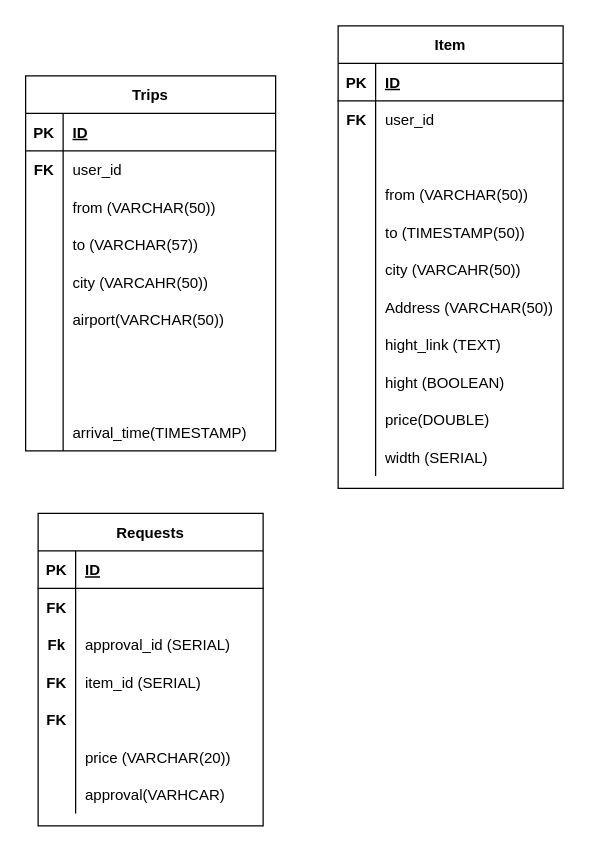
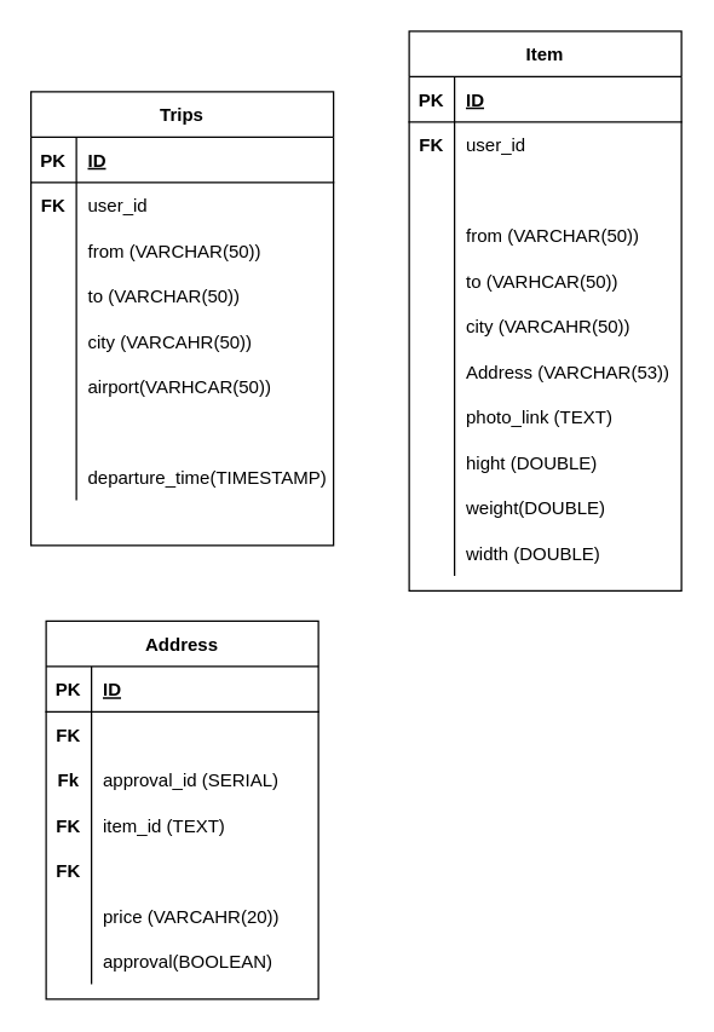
  <mxCell id="0" />
  <mxCell id="1" parent="0" />
  <mxCell id="2" value="Trips" style="shape=table;startSize=30;container=1;collapsible=1;childLayout=tableLayout;fixedRows=1;rowLines=0;fontStyle=1;align=center;resizeLast=1;" vertex="1" parent="1"><mxGeometry x="20" y="60" width="200" height="300" as="geometry" /></mxCell>
  <mxCell id="3" value="" style="shape=partialRectangle;collapsible=0;dropTarget=0;pointerEvents=0;fillColor=none;top=0;left=0;bottom=1;right=0;points=[[0,0.5],[1,0.5]];portConstraint=eastwest;" vertex="1" parent="2"><mxGeometry y="30" width="200" height="30" as="geometry" /></mxCell>
  <mxCell id="4" value="PK" style="shape=partialRectangle;connectable=0;fillColor=none;top=0;left=0;bottom=0;right=0;fontStyle=1;overflow=hidden;" vertex="1" parent="3"><mxGeometry width="30" height="30" as="geometry" /></mxCell>
  <mxCell id="5" value="ID" style="shape=partialRectangle;connectable=0;fillColor=none;top=0;left=0;bottom=0;right=0;align=left;spacingLeft=6;fontStyle=5;overflow=hidden;" vertex="1" parent="3"><mxGeometry x="30" width="170" height="30" as="geometry" /></mxCell>
  <mxCell id="6" value="" style="shape=partialRectangle;collapsible=0;dropTarget=0;pointerEvents=0;fillColor=none;top=0;left=0;bottom=0;right=0;points=[[0,0.5],[1,0.5]];portConstraint=eastwest;" vertex="1" parent="2"><mxGeometry y="60" width="200" height="30" as="geometry" /></mxCell>
  <mxCell id="7" value="FK" style="shape=partialRectangle;connectable=0;fillColor=none;top=0;left=0;bottom=0;right=0;editable=1;overflow=hidden;fontStyle=1" vertex="1" parent="6"><mxGeometry width="30" height="30" as="geometry" /></mxCell>
  <mxCell id="8" value="user_id" style="shape=partialRectangle;connectable=0;fillColor=none;top=0;left=0;bottom=0;right=0;align=left;spacingLeft=6;overflow=hidden;" vertex="1" parent="6"><mxGeometry x="30" width="170" height="30" as="geometry" /></mxCell>
  <mxCell id="9" value="" style="shape=partialRectangle;collapsible=0;dropTarget=0;pointerEvents=0;fillColor=none;top=0;left=0;bottom=0;right=0;points=[[0,0.5],[1,0.5]];portConstraint=eastwest;" vertex="1" parent="2"><mxGeometry y="90" width="200" height="30" as="geometry" /></mxCell>
  <mxCell id="10" value="" style="shape=partialRectangle;connectable=0;fillColor=none;top=0;left=0;bottom=0;right=0;editable=1;overflow=hidden;" vertex="1" parent="9"><mxGeometry width="30" height="30" as="geometry" /></mxCell>
  <mxCell id="11" value="from (VARCHAR(50))" style="shape=partialRectangle;connectable=0;fillColor=none;top=0;left=0;bottom=0;right=0;align=left;spacingLeft=6;overflow=hidden;" vertex="1" parent="9"><mxGeometry x="30" width="170" height="30" as="geometry" /></mxCell>
  <mxCell id="12" value="" style="shape=partialRectangle;collapsible=0;dropTarget=0;pointerEvents=0;fillColor=none;top=0;left=0;bottom=0;right=0;points=[[0,0.5],[1,0.5]];portConstraint=eastwest;" vertex="1" parent="2"><mxGeometry y="120" width="200" height="30" as="geometry" /></mxCell>
  <mxCell id="13" value="" style="shape=partialRectangle;connectable=0;fillColor=none;top=0;left=0;bottom=0;right=0;editable=1;overflow=hidden;" vertex="1" parent="12"><mxGeometry width="30" height="30" as="geometry" /></mxCell>
- <mxCell id="14" value="to (VARCHAR(57))" style="shape=partialRectangle;connectable=0;fillColor=none;top=0;left=0;bottom=0;right=0;align=left;spacingLeft=6;overflow=hidden;" vertex="1" parent="12"><mxGeometry x="30" width="170" height="30" as="geometry" /></mxCell>
+ <mxCell id="14" value="to (VARCHAR(50))" style="shape=partialRectangle;connectable=0;fillColor=none;top=0;left=0;bottom=0;right=0;align=left;spacingLeft=6;overflow=hidden;" vertex="1" parent="12"><mxGeometry x="30" width="170" height="30" as="geometry" /></mxCell>
  <mxCell id="15" value="" style="shape=partialRectangle;collapsible=0;dropTarget=0;pointerEvents=0;fillColor=none;top=0;left=0;bottom=0;right=0;points=[[0,0.5],[1,0.5]];portConstraint=eastwest;" vertex="1" parent="2"><mxGeometry y="150" width="200" height="30" as="geometry" /></mxCell>
  <mxCell id="16" value="" style="shape=partialRectangle;connectable=0;fillColor=none;top=0;left=0;bottom=0;right=0;editable=1;overflow=hidden;" vertex="1" parent="15"><mxGeometry width="30" height="30" as="geometry" /></mxCell>
  <mxCell id="17" value="city (VARCAHR(50))" style="shape=partialRectangle;connectable=0;fillColor=none;top=0;left=0;bottom=0;right=0;align=left;spacingLeft=6;overflow=hidden;" vertex="1" parent="15"><mxGeometry x="30" width="170" height="30" as="geometry" /></mxCell>
  <mxCell id="18" value="" style="shape=partialRectangle;collapsible=0;dropTarget=0;pointerEvents=0;fillColor=none;top=0;left=0;bottom=0;right=0;points=[[0,0.5],[1,0.5]];portConstraint=eastwest;" vertex="1" parent="2"><mxGeometry y="180" width="200" height="30" as="geometry" /></mxCell>
  <mxCell id="19" value="" style="shape=partialRectangle;connectable=0;fillColor=none;top=0;left=0;bottom=0;right=0;editable=1;overflow=hidden;" vertex="1" parent="18"><mxGeometry width="30" height="30" as="geometry" /></mxCell>
- <mxCell id="20" value="airport(VARCHAR(50))" style="shape=partialRectangle;connectable=0;fillColor=none;top=0;left=0;bottom=0;right=0;align=left;spacingLeft=6;overflow=hidden;" vertex="1" parent="18"><mxGeometry x="30" width="170" height="30" as="geometry" /></mxCell>
+ <mxCell id="20" value="airport(VARHCAR(50))" style="shape=partialRectangle;connectable=0;fillColor=none;top=0;left=0;bottom=0;right=0;align=left;spacingLeft=6;overflow=hidden;" vertex="1" parent="18"><mxGeometry x="30" width="170" height="30" as="geometry" /></mxCell>
  <mxCell id="21" value="" style="shape=partialRectangle;collapsible=0;dropTarget=0;pointerEvents=0;fillColor=none;top=0;left=0;bottom=0;right=0;points=[[0,0.5],[1,0.5]];portConstraint=eastwest;" vertex="1" parent="2"><mxGeometry y="210" width="200" height="30" as="geometry" /></mxCell>
  <mxCell id="22" value="" style="shape=partialRectangle;connectable=0;fillColor=none;top=0;left=0;bottom=0;right=0;editable=1;overflow=hidden;" vertex="1" parent="21"><mxGeometry width="30" height="30" as="geometry" /></mxCell>
  <mxCell id="23" value="" style="shape=partialRectangle;collapsible=0;dropTarget=0;pointerEvents=0;fillColor=none;top=0;left=0;bottom=0;right=0;points=[[0,0.5],[1,0.5]];portConstraint=eastwest;" vertex="1" parent="2"><mxGeometry y="240" width="200" height="30" as="geometry" /></mxCell>
  <mxCell id="24" value="" style="shape=partialRectangle;connectable=0;fillColor=none;top=0;left=0;bottom=0;right=0;editable=1;overflow=hidden;" vertex="1" parent="23"><mxGeometry width="30" height="30" as="geometry" /></mxCell>
+ <mxCell id="25" value="departure_time(TIMESTAMP)" style="shape=partialRectangle;connectable=0;fillColor=none;top=0;left=0;bottom=0;right=0;align=left;spacingLeft=6;overflow=hidden;" vertex="1" parent="23"><mxGeometry x="30" width="170" height="30" as="geometry" /></mxCell>
  <mxCell id="26" value="" style="shape=partialRectangle;collapsible=0;dropTarget=0;pointerEvents=0;fillColor=none;top=0;left=0;bottom=0;right=0;points=[[0,0.5],[1,0.5]];portConstraint=eastwest;" vertex="1" parent="2"><mxGeometry y="270" width="200" height="30" as="geometry" /></mxCell>
  <mxCell id="27" value="" style="shape=partialRectangle;connectable=0;fillColor=none;top=0;left=0;bottom=0;right=0;editable=1;overflow=hidden;" vertex="1" parent="26"><mxGeometry width="30" height="30" as="geometry" /></mxCell>
- <mxCell id="28" value="arrival_time(TIMESTAMP)" style="shape=partialRectangle;connectable=0;fillColor=none;top=0;left=0;bottom=0;right=0;align=left;spacingLeft=6;overflow=hidden;" vertex="1" parent="26"><mxGeometry x="30" width="170" height="30" as="geometry" /></mxCell>
  <mxCell id="29" value="Item" style="shape=table;startSize=30;container=1;collapsible=1;childLayout=tableLayout;fixedRows=1;rowLines=0;fontStyle=1;align=center;resizeLast=1;" vertex="1" parent="1"><mxGeometry x="270" y="20" width="180" height="370" as="geometry" /></mxCell>
  <mxCell id="30" value="" style="shape=partialRectangle;collapsible=0;dropTarget=0;pointerEvents=0;fillColor=none;top=0;left=0;bottom=1;right=0;points=[[0,0.5],[1,0.5]];portConstraint=eastwest;" vertex="1" parent="29"><mxGeometry y="30" width="180" height="30" as="geometry" /></mxCell>
  <mxCell id="31" value="PK" style="shape=partialRectangle;connectable=0;fillColor=none;top=0;left=0;bottom=0;right=0;fontStyle=1;overflow=hidden;" vertex="1" parent="30"><mxGeometry width="30" height="30" as="geometry" /></mxCell>
  <mxCell id="32" value="ID" style="shape=partialRectangle;connectable=0;fillColor=none;top=0;left=0;bottom=0;right=0;align=left;spacingLeft=6;fontStyle=5;overflow=hidden;" vertex="1" parent="30"><mxGeometry x="30" width="150" height="30" as="geometry" /></mxCell>
  <mxCell id="33" value="" style="shape=partialRectangle;collapsible=0;dropTarget=0;pointerEvents=0;fillColor=none;top=0;left=0;bottom=0;right=0;points=[[0,0.5],[1,0.5]];portConstraint=eastwest;" vertex="1" parent="29"><mxGeometry y="60" width="180" height="30" as="geometry" /></mxCell>
  <mxCell id="34" value="FK" style="shape=partialRectangle;connectable=0;fillColor=none;top=0;left=0;bottom=0;right=0;editable=1;overflow=hidden;fontStyle=1" vertex="1" parent="33"><mxGeometry width="30" height="30" as="geometry" /></mxCell>
  <mxCell id="35" value="user_id" style="shape=partialRectangle;connectable=0;fillColor=none;top=0;left=0;bottom=0;right=0;align=left;spacingLeft=6;overflow=hidden;" vertex="1" parent="33"><mxGeometry x="30" width="150" height="30" as="geometry" /></mxCell>
  <mxCell id="36" value="" style="shape=partialRectangle;collapsible=0;dropTarget=0;pointerEvents=0;fillColor=none;top=0;left=0;bottom=0;right=0;points=[[0,0.5],[1,0.5]];portConstraint=eastwest;" vertex="1" parent="29"><mxGeometry y="90" width="180" height="30" as="geometry" /></mxCell>
  <mxCell id="37" value="" style="shape=partialRectangle;connectable=0;fillColor=none;top=0;left=0;bottom=0;right=0;editable=1;overflow=hidden;" vertex="1" parent="36"><mxGeometry width="30" height="30" as="geometry" /></mxCell>
  <mxCell id="38" value="" style="shape=partialRectangle;collapsible=0;dropTarget=0;pointerEvents=0;fillColor=none;top=0;left=0;bottom=0;right=0;points=[[0,0.5],[1,0.5]];portConstraint=eastwest;" vertex="1" parent="29"><mxGeometry y="120" width="180" height="30" as="geometry" /></mxCell>
  <mxCell id="39" value="" style="shape=partialRectangle;connectable=0;fillColor=none;top=0;left=0;bottom=0;right=0;editable=1;overflow=hidden;" vertex="1" parent="38"><mxGeometry width="30" height="30" as="geometry" /></mxCell>
  <mxCell id="40" value="from (VARCHAR(50))" style="shape=partialRectangle;connectable=0;fillColor=none;top=0;left=0;bottom=0;right=0;align=left;spacingLeft=6;overflow=hidden;" vertex="1" parent="38"><mxGeometry x="30" width="150" height="30" as="geometry" /></mxCell>
  <mxCell id="41" value="" style="shape=partialRectangle;collapsible=0;dropTarget=0;pointerEvents=0;fillColor=none;top=0;left=0;bottom=0;right=0;points=[[0,0.5],[1,0.5]];portConstraint=eastwest;" vertex="1" parent="29"><mxGeometry y="150" width="180" height="30" as="geometry" /></mxCell>
  <mxCell id="42" value="" style="shape=partialRectangle;connectable=0;fillColor=none;top=0;left=0;bottom=0;right=0;editable=1;overflow=hidden;" vertex="1" parent="41"><mxGeometry width="30" height="30" as="geometry" /></mxCell>
- <mxCell id="43" value="to (TIMESTAMP(50))" style="shape=partialRectangle;connectable=0;fillColor=none;top=0;left=0;bottom=0;right=0;align=left;spacingLeft=6;overflow=hidden;" vertex="1" parent="41"><mxGeometry x="30" width="150" height="30" as="geometry" /></mxCell>
+ <mxCell id="43" value="to (VARHCAR(50))" style="shape=partialRectangle;connectable=0;fillColor=none;top=0;left=0;bottom=0;right=0;align=left;spacingLeft=6;overflow=hidden;" vertex="1" parent="41"><mxGeometry x="30" width="150" height="30" as="geometry" /></mxCell>
  <mxCell id="44" value="" style="shape=partialRectangle;collapsible=0;dropTarget=0;pointerEvents=0;fillColor=none;top=0;left=0;bottom=0;right=0;points=[[0,0.5],[1,0.5]];portConstraint=eastwest;" vertex="1" parent="29"><mxGeometry y="180" width="180" height="30" as="geometry" /></mxCell>
  <mxCell id="45" value="" style="shape=partialRectangle;connectable=0;fillColor=none;top=0;left=0;bottom=0;right=0;editable=1;overflow=hidden;" vertex="1" parent="44"><mxGeometry width="30" height="30" as="geometry" /></mxCell>
  <mxCell id="46" value="city (VARCAHR(50))" style="shape=partialRectangle;connectable=0;fillColor=none;top=0;left=0;bottom=0;right=0;align=left;spacingLeft=6;overflow=hidden;" vertex="1" parent="44"><mxGeometry x="30" width="150" height="30" as="geometry" /></mxCell>
  <mxCell id="47" value="" style="shape=partialRectangle;collapsible=0;dropTarget=0;pointerEvents=0;fillColor=none;top=0;left=0;bottom=0;right=0;points=[[0,0.5],[1,0.5]];portConstraint=eastwest;" vertex="1" parent="29"><mxGeometry y="210" width="180" height="30" as="geometry" /></mxCell>
  <mxCell id="48" value="" style="shape=partialRectangle;connectable=0;fillColor=none;top=0;left=0;bottom=0;right=0;editable=1;overflow=hidden;" vertex="1" parent="47"><mxGeometry width="30" height="30" as="geometry" /></mxCell>
- <mxCell id="49" value="Address (VARCHAR(50))" style="shape=partialRectangle;connectable=0;fillColor=none;top=0;left=0;bottom=0;right=0;align=left;spacingLeft=6;overflow=hidden;" vertex="1" parent="47"><mxGeometry x="30" width="150" height="30" as="geometry" /></mxCell>
+ <mxCell id="49" value="Address (VARCHAR(53))" style="shape=partialRectangle;connectable=0;fillColor=none;top=0;left=0;bottom=0;right=0;align=left;spacingLeft=6;overflow=hidden;" vertex="1" parent="47"><mxGeometry x="30" width="150" height="30" as="geometry" /></mxCell>
  <mxCell id="50" value="" style="shape=partialRectangle;collapsible=0;dropTarget=0;pointerEvents=0;fillColor=none;top=0;left=0;bottom=0;right=0;points=[[0,0.5],[1,0.5]];portConstraint=eastwest;" vertex="1" parent="29"><mxGeometry y="240" width="180" height="30" as="geometry" /></mxCell>
  <mxCell id="51" value="" style="shape=partialRectangle;connectable=0;fillColor=none;top=0;left=0;bottom=0;right=0;editable=1;overflow=hidden;" vertex="1" parent="50"><mxGeometry width="30" height="30" as="geometry" /></mxCell>
- <mxCell id="52" value="hight_link (TEXT)" style="shape=partialRectangle;connectable=0;fillColor=none;top=0;left=0;bottom=0;right=0;align=left;spacingLeft=6;overflow=hidden;" vertex="1" parent="50"><mxGeometry x="30" width="150" height="30" as="geometry" /></mxCell>
+ <mxCell id="52" value="photo_link (TEXT)" style="shape=partialRectangle;connectable=0;fillColor=none;top=0;left=0;bottom=0;right=0;align=left;spacingLeft=6;overflow=hidden;" vertex="1" parent="50"><mxGeometry x="30" width="150" height="30" as="geometry" /></mxCell>
  <mxCell id="53" value="" style="shape=partialRectangle;collapsible=0;dropTarget=0;pointerEvents=0;fillColor=none;top=0;left=0;bottom=0;right=0;points=[[0,0.5],[1,0.5]];portConstraint=eastwest;" vertex="1" parent="29"><mxGeometry y="270" width="180" height="30" as="geometry" /></mxCell>
  <mxCell id="54" value="" style="shape=partialRectangle;connectable=0;fillColor=none;top=0;left=0;bottom=0;right=0;editable=1;overflow=hidden;" vertex="1" parent="53"><mxGeometry width="30" height="30" as="geometry" /></mxCell>
- <mxCell id="55" value="hight (BOOLEAN)" style="shape=partialRectangle;connectable=0;fillColor=none;top=0;left=0;bottom=0;right=0;align=left;spacingLeft=6;overflow=hidden;" vertex="1" parent="53"><mxGeometry x="30" width="150" height="30" as="geometry" /></mxCell>
+ <mxCell id="55" value="hight (DOUBLE)" style="shape=partialRectangle;connectable=0;fillColor=none;top=0;left=0;bottom=0;right=0;align=left;spacingLeft=6;overflow=hidden;" vertex="1" parent="53"><mxGeometry x="30" width="150" height="30" as="geometry" /></mxCell>
  <mxCell id="56" value="" style="shape=partialRectangle;collapsible=0;dropTarget=0;pointerEvents=0;fillColor=none;top=0;left=0;bottom=0;right=0;points=[[0,0.5],[1,0.5]];portConstraint=eastwest;" vertex="1" parent="29"><mxGeometry y="300" width="180" height="30" as="geometry" /></mxCell>
  <mxCell id="57" value="" style="shape=partialRectangle;connectable=0;fillColor=none;top=0;left=0;bottom=0;right=0;editable=1;overflow=hidden;" vertex="1" parent="56"><mxGeometry width="30" height="30" as="geometry" /></mxCell>
- <mxCell id="58" value="price(DOUBLE)" style="shape=partialRectangle;connectable=0;fillColor=none;top=0;left=0;bottom=0;right=0;align=left;spacingLeft=6;overflow=hidden;" vertex="1" parent="56"><mxGeometry x="30" width="150" height="30" as="geometry" /></mxCell>
+ <mxCell id="58" value="weight(DOUBLE)" style="shape=partialRectangle;connectable=0;fillColor=none;top=0;left=0;bottom=0;right=0;align=left;spacingLeft=6;overflow=hidden;" vertex="1" parent="56"><mxGeometry x="30" width="150" height="30" as="geometry" /></mxCell>
  <mxCell id="59" value="" style="shape=partialRectangle;collapsible=0;dropTarget=0;pointerEvents=0;fillColor=none;top=0;left=0;bottom=0;right=0;points=[[0,0.5],[1,0.5]];portConstraint=eastwest;" vertex="1" parent="29"><mxGeometry y="330" width="180" height="30" as="geometry" /></mxCell>
  <mxCell id="60" value="" style="shape=partialRectangle;connectable=0;fillColor=none;top=0;left=0;bottom=0;right=0;editable=1;overflow=hidden;" vertex="1" parent="59"><mxGeometry width="30" height="30" as="geometry" /></mxCell>
- <mxCell id="61" value="width (SERIAL)" style="shape=partialRectangle;connectable=0;fillColor=none;top=0;left=0;bottom=0;right=0;align=left;spacingLeft=6;overflow=hidden;" vertex="1" parent="59"><mxGeometry x="30" width="150" height="30" as="geometry" /></mxCell>
- <mxCell id="62" value="Requests" style="shape=table;startSize=30;container=1;collapsible=1;childLayout=tableLayout;fixedRows=1;rowLines=0;fontStyle=1;align=center;resizeLast=1;" vertex="1" parent="1"><mxGeometry x="30" y="410" width="180" height="250" as="geometry" /></mxCell>
+ <mxCell id="61" value="width (DOUBLE)" style="shape=partialRectangle;connectable=0;fillColor=none;top=0;left=0;bottom=0;right=0;align=left;spacingLeft=6;overflow=hidden;" vertex="1" parent="59"><mxGeometry x="30" width="150" height="30" as="geometry" /></mxCell>
+ <mxCell id="62" value="Address" style="shape=table;startSize=30;container=1;collapsible=1;childLayout=tableLayout;fixedRows=1;rowLines=0;fontStyle=1;align=center;resizeLast=1;" vertex="1" parent="1"><mxGeometry x="30" y="410" width="180" height="250" as="geometry" /></mxCell>
  <mxCell id="63" value="" style="shape=partialRectangle;collapsible=0;dropTarget=0;pointerEvents=0;fillColor=none;top=0;left=0;bottom=1;right=0;points=[[0,0.5],[1,0.5]];portConstraint=eastwest;" vertex="1" parent="62"><mxGeometry y="30" width="180" height="30" as="geometry" /></mxCell>
  <mxCell id="64" value="PK" style="shape=partialRectangle;connectable=0;fillColor=none;top=0;left=0;bottom=0;right=0;fontStyle=1;overflow=hidden;" vertex="1" parent="63"><mxGeometry width="30" height="30" as="geometry" /></mxCell>
  <mxCell id="65" value="ID" style="shape=partialRectangle;connectable=0;fillColor=none;top=0;left=0;bottom=0;right=0;align=left;spacingLeft=6;fontStyle=5;overflow=hidden;" vertex="1" parent="63"><mxGeometry x="30" width="150" height="30" as="geometry" /></mxCell>
  <mxCell id="66" value="" style="shape=partialRectangle;collapsible=0;dropTarget=0;pointerEvents=0;fillColor=none;top=0;left=0;bottom=0;right=0;points=[[0,0.5],[1,0.5]];portConstraint=eastwest;" vertex="1" parent="62"><mxGeometry y="60" width="180" height="30" as="geometry" /></mxCell>
  <mxCell id="67" value="FK" style="shape=partialRectangle;connectable=0;fillColor=none;top=0;left=0;bottom=0;right=0;editable=1;overflow=hidden;fontStyle=1" vertex="1" parent="66"><mxGeometry width="30" height="30" as="geometry" /></mxCell>
  <mxCell id="68" value="" style="shape=partialRectangle;collapsible=0;dropTarget=0;pointerEvents=0;fillColor=none;top=0;left=0;bottom=0;right=0;points=[[0,0.5],[1,0.5]];portConstraint=eastwest;" vertex="1" parent="62"><mxGeometry y="90" width="180" height="30" as="geometry" /></mxCell>
  <mxCell id="69" value="Fk" style="shape=partialRectangle;connectable=0;fillColor=none;top=0;left=0;bottom=0;right=0;editable=1;overflow=hidden;fontStyle=1" vertex="1" parent="68"><mxGeometry width="30" height="30" as="geometry" /></mxCell>
  <mxCell id="70" value="approval_id (SERIAL)" style="shape=partialRectangle;connectable=0;fillColor=none;top=0;left=0;bottom=0;right=0;align=left;spacingLeft=6;overflow=hidden;" vertex="1" parent="68"><mxGeometry x="30" width="150" height="30" as="geometry" /></mxCell>
  <mxCell id="71" value="" style="shape=partialRectangle;collapsible=0;dropTarget=0;pointerEvents=0;fillColor=none;top=0;left=0;bottom=0;right=0;points=[[0,0.5],[1,0.5]];portConstraint=eastwest;" vertex="1" parent="62"><mxGeometry y="120" width="180" height="30" as="geometry" /></mxCell>
  <mxCell id="72" value="FK" style="shape=partialRectangle;connectable=0;fillColor=none;top=0;left=0;bottom=0;right=0;editable=1;overflow=hidden;fontStyle=1" vertex="1" parent="71"><mxGeometry width="30" height="30" as="geometry" /></mxCell>
- <mxCell id="73" value="item_id (SERIAL)" style="shape=partialRectangle;connectable=0;fillColor=none;top=0;left=0;bottom=0;right=0;align=left;spacingLeft=6;overflow=hidden;" vertex="1" parent="71"><mxGeometry x="30" width="150" height="30" as="geometry" /></mxCell>
+ <mxCell id="73" value="item_id (TEXT)" style="shape=partialRectangle;connectable=0;fillColor=none;top=0;left=0;bottom=0;right=0;align=left;spacingLeft=6;overflow=hidden;" vertex="1" parent="71"><mxGeometry x="30" width="150" height="30" as="geometry" /></mxCell>
  <mxCell id="74" value="" style="shape=partialRectangle;collapsible=0;dropTarget=0;pointerEvents=0;fillColor=none;top=0;left=0;bottom=0;right=0;points=[[0,0.5],[1,0.5]];portConstraint=eastwest;" vertex="1" parent="62"><mxGeometry y="150" width="180" height="30" as="geometry" /></mxCell>
  <mxCell id="75" value="FK" style="shape=partialRectangle;connectable=0;fillColor=none;top=0;left=0;bottom=0;right=0;editable=1;overflow=hidden;fontStyle=1" vertex="1" parent="74"><mxGeometry width="30" height="30" as="geometry" /></mxCell>
  <mxCell id="76" value="" style="shape=partialRectangle;collapsible=0;dropTarget=0;pointerEvents=0;fillColor=none;top=0;left=0;bottom=0;right=0;points=[[0,0.5],[1,0.5]];portConstraint=eastwest;" vertex="1" parent="62"><mxGeometry y="180" width="180" height="30" as="geometry" /></mxCell>
  <mxCell id="77" value="" style="shape=partialRectangle;connectable=0;fillColor=none;top=0;left=0;bottom=0;right=0;editable=1;overflow=hidden;" vertex="1" parent="76"><mxGeometry width="30" height="30" as="geometry" /></mxCell>
- <mxCell id="78" value="price (VARCHAR(20))" style="shape=partialRectangle;connectable=0;fillColor=none;top=0;left=0;bottom=0;right=0;align=left;spacingLeft=6;overflow=hidden;" vertex="1" parent="76"><mxGeometry x="30" width="150" height="30" as="geometry" /></mxCell>
+ <mxCell id="78" value="price (VARCAHR(20))" style="shape=partialRectangle;connectable=0;fillColor=none;top=0;left=0;bottom=0;right=0;align=left;spacingLeft=6;overflow=hidden;" vertex="1" parent="76"><mxGeometry x="30" width="150" height="30" as="geometry" /></mxCell>
  <mxCell id="79" value="" style="shape=partialRectangle;collapsible=0;dropTarget=0;pointerEvents=0;fillColor=none;top=0;left=0;bottom=0;right=0;points=[[0,0.5],[1,0.5]];portConstraint=eastwest;" vertex="1" parent="62"><mxGeometry y="210" width="180" height="30" as="geometry" /></mxCell>
  <mxCell id="80" value="" style="shape=partialRectangle;connectable=0;fillColor=none;top=0;left=0;bottom=0;right=0;editable=1;overflow=hidden;" vertex="1" parent="79"><mxGeometry width="30" height="30" as="geometry" /></mxCell>
- <mxCell id="81" value="approval(VARHCAR)" style="shape=partialRectangle;connectable=0;fillColor=none;top=0;left=0;bottom=0;right=0;align=left;spacingLeft=6;overflow=hidden;" vertex="1" parent="79"><mxGeometry x="30" width="150" height="30" as="geometry" /></mxCell>
+ <mxCell id="81" value="approval(BOOLEAN)" style="shape=partialRectangle;connectable=0;fillColor=none;top=0;left=0;bottom=0;right=0;align=left;spacingLeft=6;overflow=hidden;" vertex="1" parent="79"><mxGeometry x="30" width="150" height="30" as="geometry" /></mxCell>
